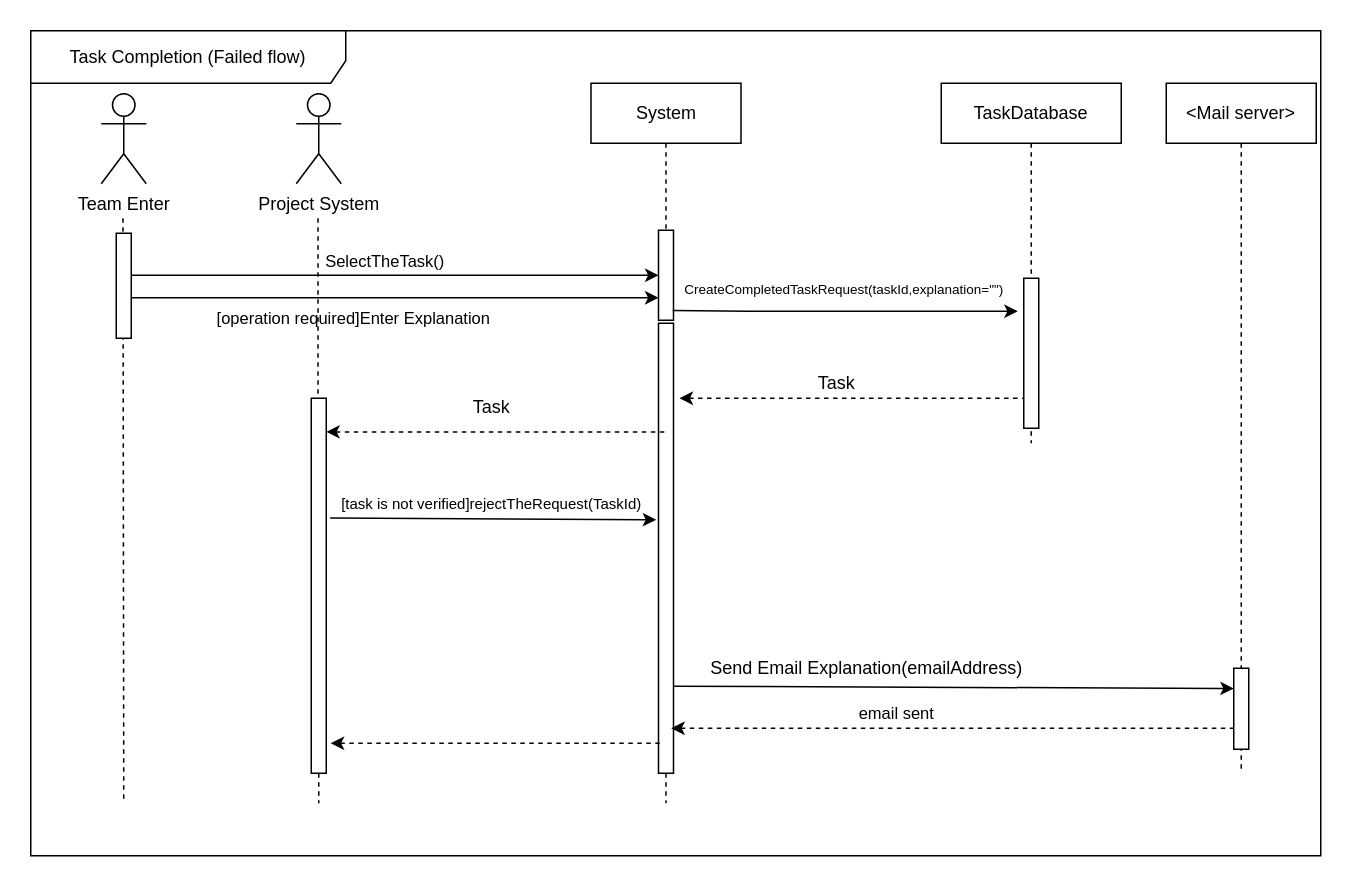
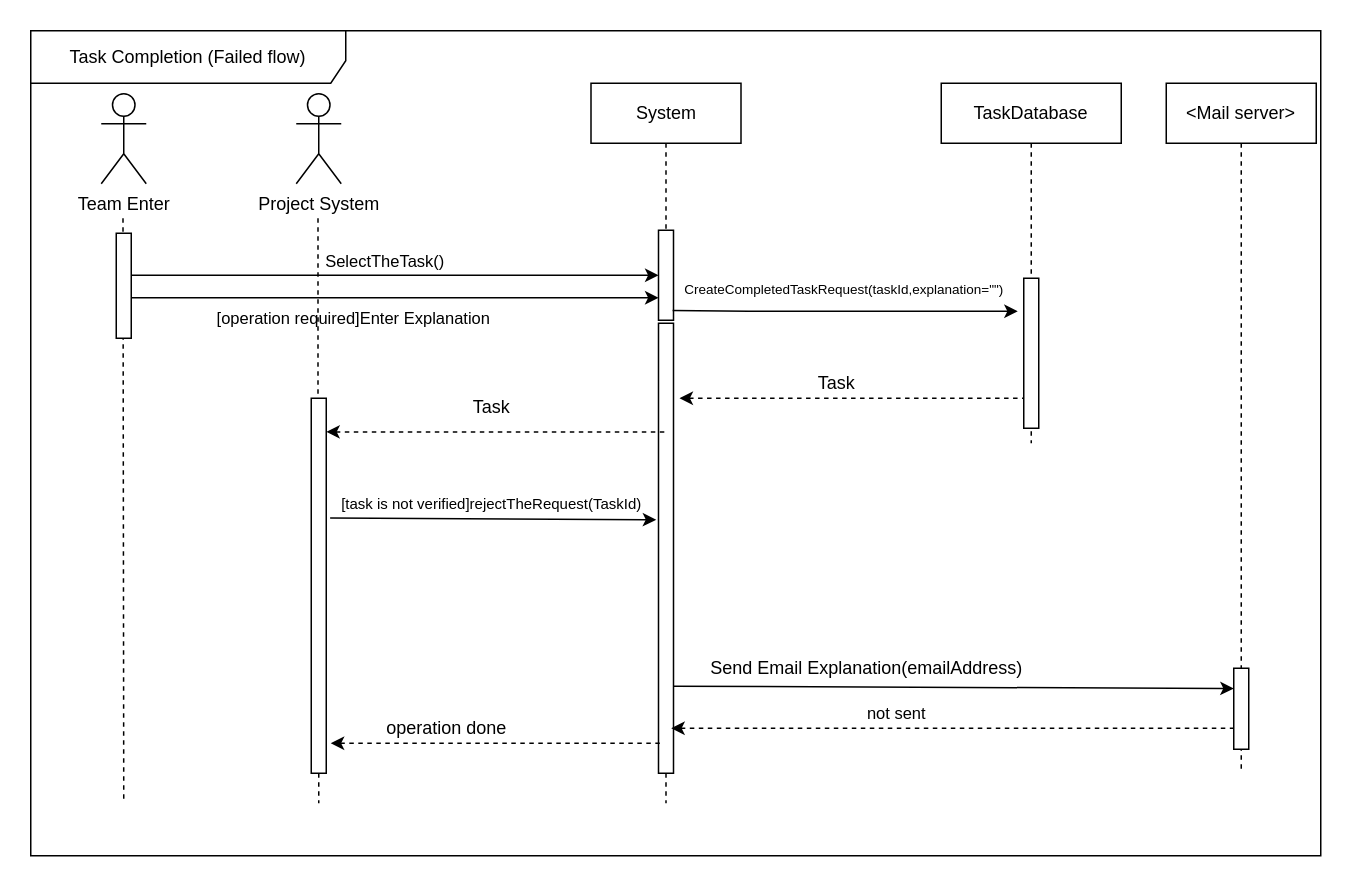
  <mxCell id="0" />
  <mxCell id="1" parent="0" />
  <mxCell id="2" value="Task Completion (Failed flow)" style="shape=umlFrame;whiteSpace=wrap;html=1;width=210;height=35;" parent="1" vertex="1"><mxGeometry x="20" y="20" width="860" height="550" as="geometry" /></mxCell>
  <mxCell id="3" value="Team Enter" style="shape=umlActor;verticalLabelPosition=bottom;verticalAlign=top;html=1;" parent="1" vertex="1"><mxGeometry x="67" y="62" width="30" height="60" as="geometry" /></mxCell>
  <mxCell id="4" value="Project System" style="shape=umlActor;verticalLabelPosition=bottom;verticalAlign=top;html=1;" parent="1" vertex="1"><mxGeometry x="197" y="62" width="30" height="60" as="geometry" /></mxCell>
  <mxCell id="5" value="TaskDatabase" style="shape=umlLifeline;perimeter=lifelinePerimeter;whiteSpace=wrap;html=1;container=1;collapsible=0;recursiveResize=0;outlineConnect=0;" parent="1" vertex="1"><mxGeometry x="627" y="55" width="120" height="240" as="geometry" /></mxCell>
  <mxCell id="6" value="" style="endArrow=none;dashed=1;endFill=0;endSize=12;html=1;" parent="1" edge="1"><mxGeometry width="160" relative="1" as="geometry"><mxPoint x="81.5" y="145" as="sourcePoint" /><mxPoint x="82" y="535" as="targetPoint" /></mxGeometry></mxCell>
  <mxCell id="7" value="" style="endArrow=none;dashed=1;endFill=0;endSize=12;html=1;startArrow=none;" parent="1" source="30" edge="1"><mxGeometry width="160" relative="1" as="geometry"><mxPoint x="211.5" y="145" as="sourcePoint" /><mxPoint x="212" y="535" as="targetPoint" /></mxGeometry></mxCell>
  <mxCell id="8" value="" style="rounded=0;whiteSpace=wrap;html=1;" parent="1" vertex="1"><mxGeometry x="77" y="155" width="10" height="70" as="geometry" /></mxCell>
  <mxCell id="9" value="System" style="shape=umlLifeline;perimeter=lifelinePerimeter;whiteSpace=wrap;html=1;container=1;collapsible=0;recursiveResize=0;outlineConnect=0;" parent="1" vertex="1"><mxGeometry x="393.5" y="55" width="100" height="480" as="geometry" /></mxCell>
  <mxCell id="10" value="" style="rounded=0;whiteSpace=wrap;html=1;" parent="1" vertex="1"><mxGeometry x="438.5" y="153" width="10" height="60" as="geometry" /></mxCell>
  <mxCell id="11" value="" style="endArrow=classic;html=1;entryX=0;entryY=0.5;entryDx=0;entryDy=0;" parent="1" target="10" edge="1"><mxGeometry width="50" height="50" relative="1" as="geometry"><mxPoint x="87" y="183" as="sourcePoint" /><mxPoint x="317" y="184" as="targetPoint" /></mxGeometry></mxCell>
  <mxCell id="12" value="SelectTheTask()" style="edgeLabel;html=1;align=center;verticalAlign=middle;resizable=0;points=[];" parent="11" vertex="1" connectable="0"><mxGeometry x="0.079" y="3" relative="1" as="geometry"><mxPoint x="-22" y="-7" as="offset" /></mxGeometry></mxCell>
  <mxCell id="13" value="" style="rounded=0;whiteSpace=wrap;html=1;" parent="1" vertex="1"><mxGeometry x="682" y="185" width="10" height="100" as="geometry" /></mxCell>
  <mxCell id="14" value="" style="endArrow=classic;html=1;entryX=0;entryY=0.75;entryDx=0;entryDy=0;" parent="1" target="10" edge="1"><mxGeometry width="50" height="50" relative="1" as="geometry"><mxPoint x="87" y="198" as="sourcePoint" /><mxPoint x="157" y="185" as="targetPoint" /></mxGeometry></mxCell>
  <mxCell id="15" value="[operation required]Enter Explanation" style="edgeLabel;html=1;align=center;verticalAlign=middle;resizable=0;points=[];" parent="1" vertex="1" connectable="0"><mxGeometry x="246.997" y="183" as="geometry"><mxPoint x="-12" y="28" as="offset" /></mxGeometry></mxCell>
  <mxCell id="16" value="&amp;lt;Mail server&amp;gt;" style="shape=umlLifeline;perimeter=lifelinePerimeter;whiteSpace=wrap;html=1;container=1;collapsible=0;recursiveResize=0;outlineConnect=0;" parent="1" vertex="1"><mxGeometry x="777" y="55" width="100" height="460" as="geometry" /></mxCell>
  <mxCell id="17" value="" style="rounded=0;whiteSpace=wrap;html=1;" parent="1" vertex="1"><mxGeometry x="438.5" y="215" width="10" height="300" as="geometry" /></mxCell>
  <mxCell id="18" value="" style="endArrow=classic;html=1;exitX=1.343;exitY=0.893;exitDx=0;exitDy=0;exitPerimeter=0;" parent="1" edge="1"><mxGeometry width="50" height="50" relative="1" as="geometry"><mxPoint x="447.93" y="206.58" as="sourcePoint" /><mxPoint x="678" y="207" as="targetPoint" /><Array as="points"><mxPoint x="508.5" y="207" /></Array></mxGeometry></mxCell>
  <mxCell id="19" value="CreateCompletedTaskRequest(taskId,explanation=&quot;&quot;)" style="text;html=1;align=center;verticalAlign=middle;resizable=0;points=[];autosize=1;strokeColor=none;fontSize=9;" parent="1" vertex="1"><mxGeometry x="447" y="183" width="230" height="20" as="geometry" /></mxCell>
  <mxCell id="20" value="Task" style="text;html=1;align=center;verticalAlign=middle;resizable=0;points=[];autosize=1;strokeColor=none;" parent="1" vertex="1"><mxGeometry x="537" y="245" width="40" height="20" as="geometry" /></mxCell>
  <mxCell id="21" value="" style="endArrow=none;dashed=1;html=1;startArrow=classic;startFill=1;" parent="1" edge="1"><mxGeometry width="50" height="50" relative="1" as="geometry"><mxPoint x="217" y="287.41" as="sourcePoint" /><mxPoint x="443" y="287.58" as="targetPoint" /><Array as="points"><mxPoint x="313.5" y="287.58" /></Array></mxGeometry></mxCell>
  <mxCell id="22" value="Task" style="text;html=1;align=center;verticalAlign=middle;resizable=0;points=[];autosize=1;strokeColor=none;" parent="1" vertex="1"><mxGeometry x="307" y="261.41" width="40" height="20" as="geometry" /></mxCell>
  <mxCell id="23" value="" style="endArrow=classic;html=1;fontSize=9;exitX=1.26;exitY=0.319;exitDx=0;exitDy=0;exitPerimeter=0;" parent="1" source="30" edge="1"><mxGeometry width="50" height="50" relative="1" as="geometry"><mxPoint x="266.62" y="344.8" as="sourcePoint" /><mxPoint x="437" y="346" as="targetPoint" /></mxGeometry></mxCell>
  <mxCell id="24" value="" style="rounded=0;whiteSpace=wrap;html=1;" parent="1" vertex="1"><mxGeometry x="822" y="445" width="10" height="54" as="geometry" /></mxCell>
  <mxCell id="25" value="" style="endArrow=none;dashed=1;html=1;startArrow=classic;startFill=1;" parent="1" edge="1"><mxGeometry width="50" height="50" relative="1" as="geometry"><mxPoint x="452.5" y="265" as="sourcePoint" /><mxPoint x="682" y="265" as="targetPoint" /><Array as="points"><mxPoint x="652.5" y="265" /></Array></mxGeometry></mxCell>
  <mxCell id="26" value="" style="endArrow=classic;html=1;fontSize=9;entryX=0;entryY=0.25;entryDx=0;entryDy=0;" parent="1" target="24" edge="1"><mxGeometry width="50" height="50" relative="1" as="geometry"><mxPoint x="448.5" y="457" as="sourcePoint" /><mxPoint x="824" y="453" as="targetPoint" /></mxGeometry></mxCell>
  <mxCell id="27" value="Send Email Explanation(emailAddress)" style="text;html=1;align=center;verticalAlign=middle;resizable=0;points=[];autosize=1;strokeColor=none;fontSize=12;" parent="1" vertex="1"><mxGeometry x="467" y="435" width="220" height="20" as="geometry" /></mxCell>
  <mxCell id="28" value="" style="endArrow=none;dashed=1;html=1;startArrow=classic;startFill=1;" parent="1" edge="1"><mxGeometry width="50" height="50" relative="1" as="geometry"><mxPoint x="447" y="485" as="sourcePoint" /><mxPoint x="822" y="485" as="targetPoint" /><Array as="points"><mxPoint x="792.5" y="485" /></Array></mxGeometry></mxCell>
- <mxCell id="29" value="email sent" style="text;html=1;align=center;verticalAlign=middle;resizable=0;points=[];autosize=1;strokeColor=none;fontSize=11;" parent="1" vertex="1"><mxGeometry x="562" y="465" width="70" height="20" as="geometry" /></mxCell>
+ <mxCell id="29" value="not sent" style="text;html=1;align=center;verticalAlign=middle;resizable=0;points=[];autosize=1;strokeColor=none;fontSize=11;" parent="1" vertex="1"><mxGeometry x="562" y="465" width="70" height="20" as="geometry" /></mxCell>
  <mxCell id="30" value="" style="html=1;points=[];perimeter=orthogonalPerimeter;" parent="1" vertex="1"><mxGeometry x="207" y="265" width="10" height="250" as="geometry" /></mxCell>
  <mxCell id="31" value="" style="endArrow=none;dashed=1;endFill=0;endSize=12;html=1;" parent="1" target="30" edge="1"><mxGeometry width="160" relative="1" as="geometry"><mxPoint x="211.5" y="145" as="sourcePoint" /><mxPoint x="211.5" y="495" as="targetPoint" /></mxGeometry></mxCell>
  <mxCell id="32" value="" style="endArrow=none;dashed=1;html=1;startArrow=classic;startFill=1;" parent="1" edge="1"><mxGeometry width="50" height="50" relative="1" as="geometry"><mxPoint x="220" y="495" as="sourcePoint" /><mxPoint x="442" y="495" as="targetPoint" /><Array as="points"><mxPoint x="412.5" y="495" /></Array></mxGeometry></mxCell>
+ <mxCell id="33" value="operation done" style="text;html=1;align=center;verticalAlign=middle;resizable=0;points=[];autosize=1;strokeColor=none;" parent="1" vertex="1"><mxGeometry x="247" y="475" width="100" height="20" as="geometry" /></mxCell>
  <mxCell id="34" value="&lt;span style=&quot;font-size: 10px&quot;&gt;[task is not verified]rejectTheRequest(TaskId)&lt;/span&gt;" style="text;html=1;align=center;verticalAlign=middle;resizable=0;points=[];autosize=1;strokeColor=none;fontSize=11;" parent="1" vertex="1"><mxGeometry x="217" y="325" width="220" height="20" as="geometry" /></mxCell>
